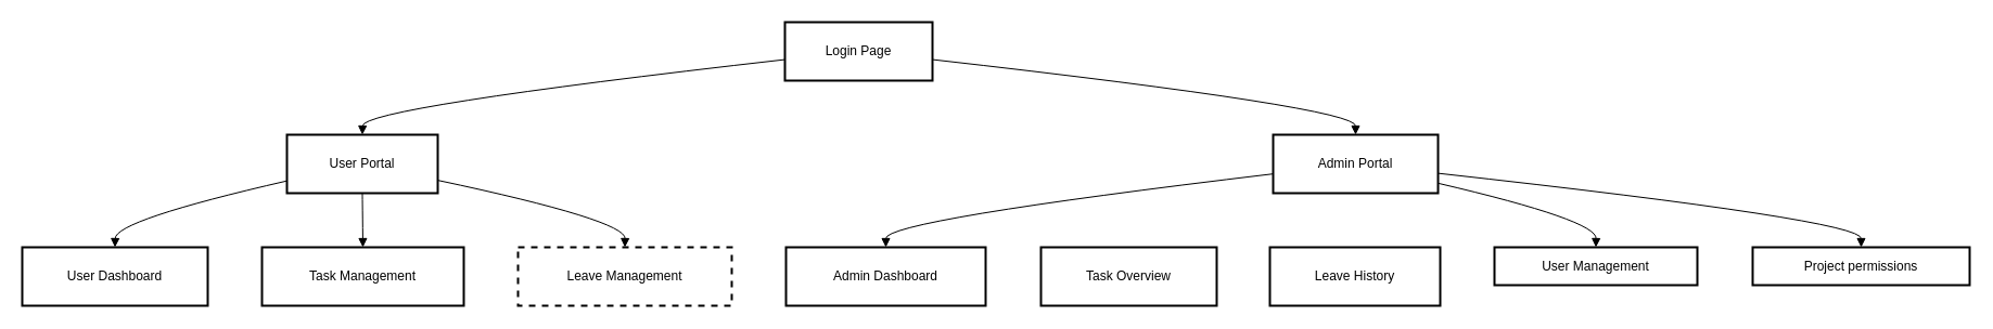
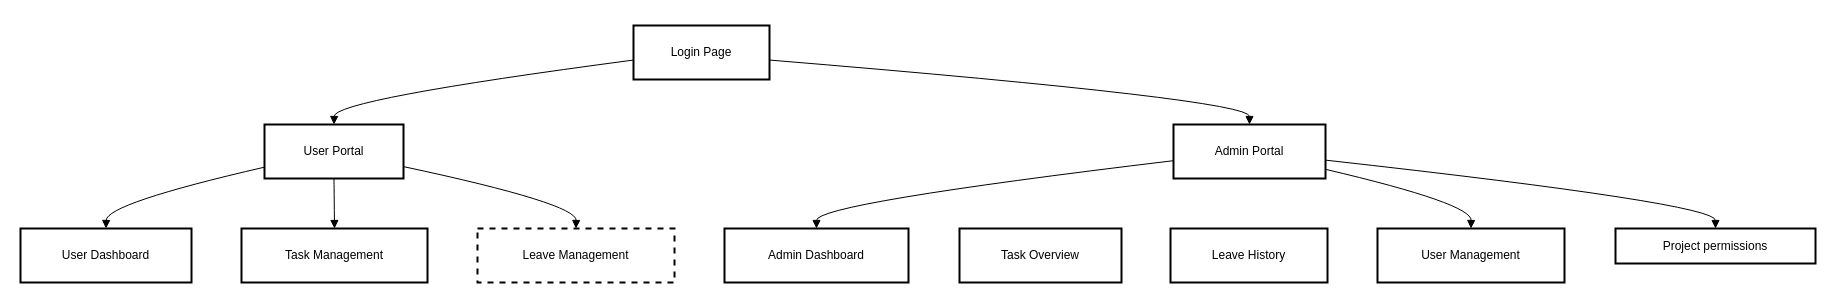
  <mxCell id="0" />
  <mxCell id="1" parent="0" />
- <mxCell id="2" value="Login Page" style="whiteSpace=wrap;strokeWidth=2;" vertex="1" parent="1"><mxGeometry x="723" y="20" width="136" height="54" as="geometry" /></mxCell>
+ <mxCell id="2" value="Login Page" style="whiteSpace=wrap;strokeWidth=2;" vertex="1" parent="1"><mxGeometry x="633" y="25" width="136" height="54" as="geometry" /></mxCell>
  <mxCell id="3" value="User Portal" style="whiteSpace=wrap;strokeWidth=2;" vertex="1" parent="1"><mxGeometry x="264" y="124" width="139" height="54" as="geometry" /></mxCell>
  <mxCell id="4" value="Admin Portal" style="whiteSpace=wrap;strokeWidth=2;" vertex="1" parent="1"><mxGeometry x="1173" y="124" width="152" height="54" as="geometry" /></mxCell>
  <mxCell id="5" value="User Dashboard" style="whiteSpace=wrap;strokeWidth=2;" vertex="1" parent="1"><mxGeometry x="20" y="228" width="171" height="54" as="geometry" /></mxCell>
  <mxCell id="6" value="Task Management" style="whiteSpace=wrap;strokeWidth=2;" vertex="1" parent="1"><mxGeometry x="241" y="228" width="186" height="54" as="geometry" /></mxCell>
  <mxCell id="7" value="Leave Management" style="whiteSpace=wrap;strokeWidth=2;dashed=1;" vertex="1" parent="1"><mxGeometry x="477" y="228" width="197" height="54" as="geometry" /></mxCell>
  <mxCell id="8" value="Admin Dashboard" style="whiteSpace=wrap;strokeWidth=2;" vertex="1" parent="1"><mxGeometry x="724" y="228" width="184" height="54" as="geometry" /></mxCell>
  <mxCell id="9" value="Task Overview" style="whiteSpace=wrap;strokeWidth=2;" vertex="1" parent="1"><mxGeometry x="959" y="228" width="162" height="54" as="geometry" /></mxCell>
  <mxCell id="10" value="Leave History" style="whiteSpace=wrap;strokeWidth=2;" vertex="1" parent="1"><mxGeometry x="1170" y="228" width="157" height="54" as="geometry" /></mxCell>
- <mxCell id="11" value="User Management" style="whiteSpace=wrap;strokeWidth=2;" vertex="1" parent="1"><mxGeometry x="1377" y="228" width="187" height="35" as="geometry" /></mxCell>
+ <mxCell id="11" value="User Management" style="whiteSpace=wrap;strokeWidth=2;" vertex="1" parent="1"><mxGeometry x="1377" y="228" width="187" height="54" as="geometry" /></mxCell>
  <mxCell id="12" value="Project permissions" style="whiteSpace=wrap;strokeWidth=2;" vertex="1" parent="1"><mxGeometry x="1615" y="228" width="200" height="35" as="geometry" /></mxCell>
  <mxCell id="13" value="" style="curved=1;startArrow=none;endArrow=block;exitX=0;exitY=0.64;entryX=0.5;entryY=0;" edge="1" parent="1" source="2" target="3"><mxGeometry relative="1" as="geometry"><Array as="points"><mxPoint x="334" y="99" /></Array></mxGeometry></mxCell>
  <mxCell id="14" value="" style="curved=1;startArrow=none;endArrow=block;exitX=1;exitY=0.64;entryX=0.5;entryY=0;" edge="1" parent="1" source="2" target="4"><mxGeometry relative="1" as="geometry"><Array as="points"><mxPoint x="1249" y="99" /></Array></mxGeometry></mxCell>
  <mxCell id="15" value="" style="curved=1;startArrow=none;endArrow=block;exitX=0;exitY=0.79;entryX=0.5;entryY=0;" edge="1" parent="1" source="3" target="5"><mxGeometry relative="1" as="geometry"><Array as="points"><mxPoint x="106" y="203" /></Array></mxGeometry></mxCell>
  <mxCell id="16" value="" style="curved=1;startArrow=none;endArrow=block;exitX=0.5;exitY=1;entryX=0.5;entryY=0;" edge="1" parent="1" source="3" target="6"><mxGeometry relative="1" as="geometry"><Array as="points" /></mxGeometry></mxCell>
  <mxCell id="17" value="" style="curved=1;startArrow=none;endArrow=block;exitX=1;exitY=0.78;entryX=0.5;entryY=0;" edge="1" parent="1" source="3" target="7"><mxGeometry relative="1" as="geometry"><Array as="points"><mxPoint x="576" y="203" /></Array></mxGeometry></mxCell>
  <mxCell id="18" value="" style="curved=1;startArrow=none;endArrow=block;exitX=0;exitY=0.67;entryX=0.5;entryY=0;" edge="1" parent="1" source="4" target="8"><mxGeometry relative="1" as="geometry"><Array as="points"><mxPoint x="816" y="203" /></Array></mxGeometry></mxCell>
  <mxCell id="19" value="" style="curved=1;startArrow=none;endArrow=block;exitX=1;exitY=0.83;entryX=0.5;entryY=0;" edge="1" parent="1" source="4" target="11"><mxGeometry relative="1" as="geometry"><Array as="points"><mxPoint x="1471" y="203" /></Array></mxGeometry></mxCell>
  <mxCell id="20" value="" style="curved=1;startArrow=none;endArrow=block;exitX=1;exitY=0.66;entryX=0.5;entryY=0;" edge="1" parent="1" source="4" target="12"><mxGeometry relative="1" as="geometry"><Array as="points"><mxPoint x="1715" y="203" /></Array></mxGeometry></mxCell>
